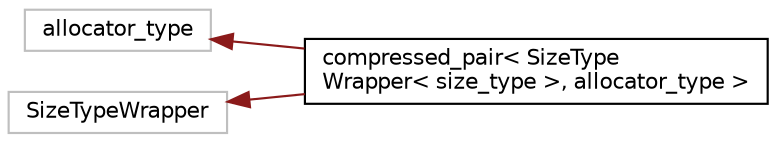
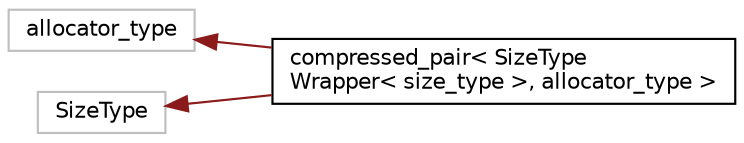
  digraph {
    rankdir=LR
    fontname="DejaVu Sans"
    node [color=grey75 fontname="DejaVu Sans" fontsize=10 shape=record]
    edge [color=firebrick4 dir=back fontname="DejaVu Sans" fontsize=10 labelfontname=Helvetica labelfontsize=10 style=solid]
    n1 [height=0.2 label=allocator_type width=0.4]
    n2 [color=black height=0.2 label="compressed_pair\< SizeType\lWrapper\< size_type \>, allocator_type \>" width=0.4]
-   n3 [height=0.2 label=SizeTypeWrapper width=0.4]
+   n3 [height=0.2 label=SizeType width=0.4]
    n1 -> n2
    n3 -> n2
  }
